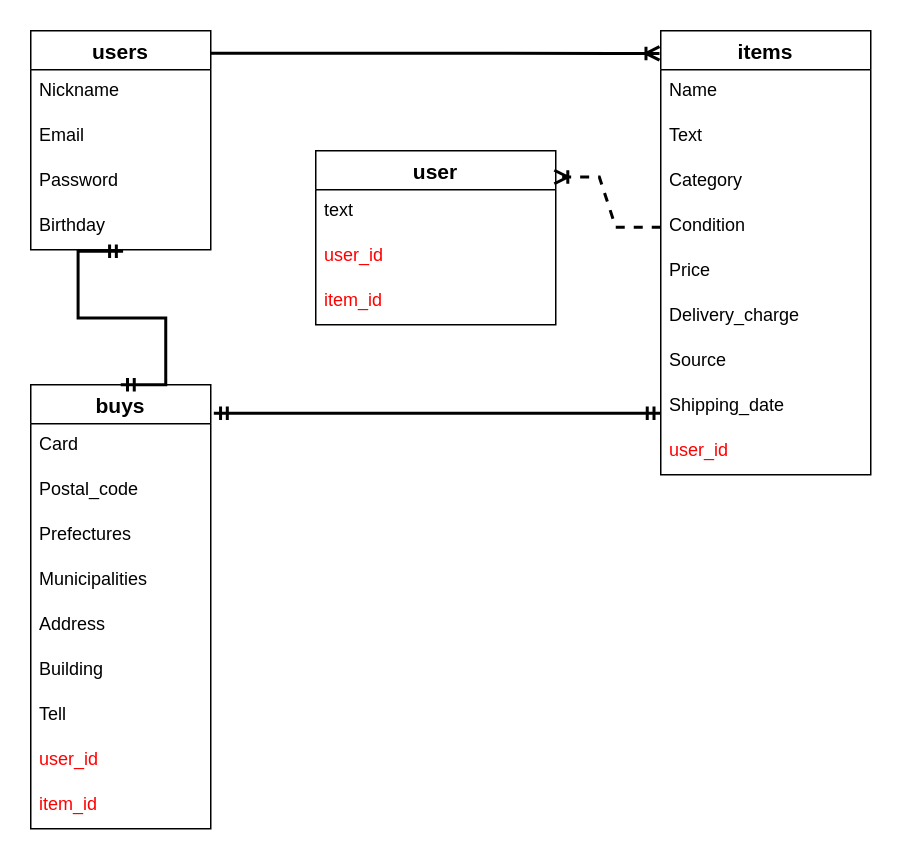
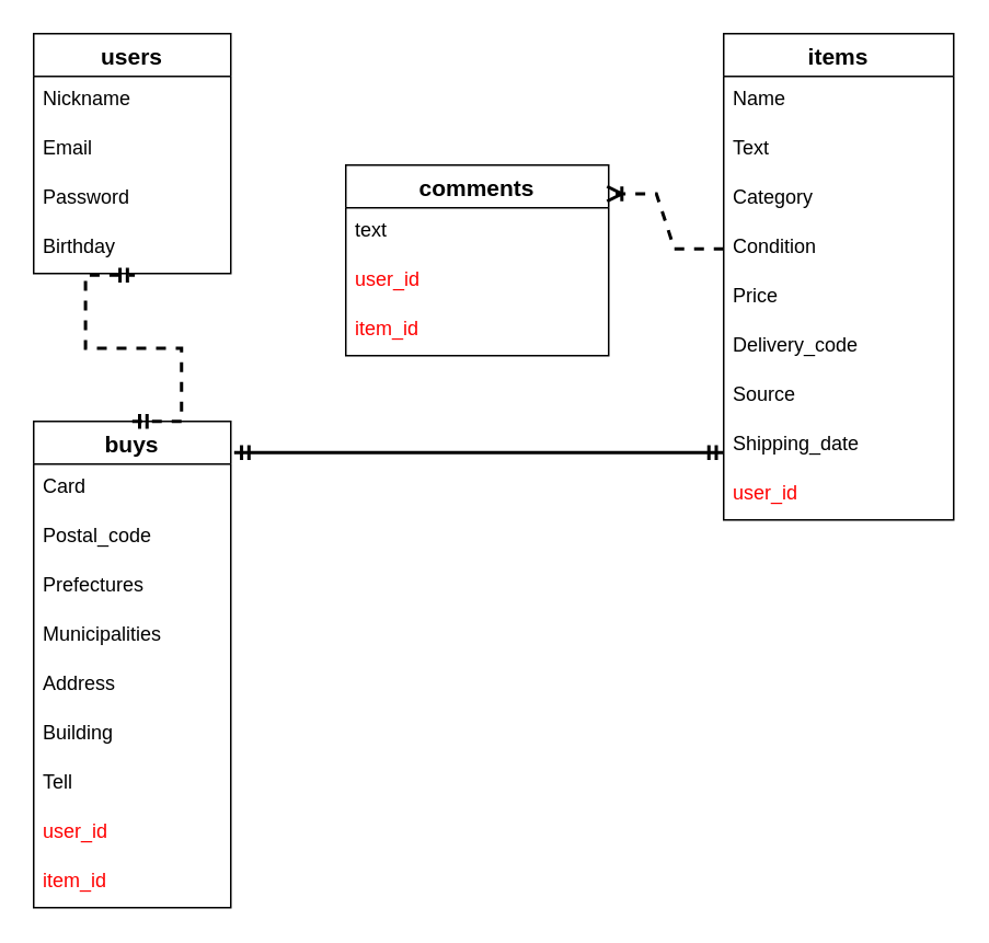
  <mxCell id="0" />
  <mxCell id="1" parent="0" />
  <mxCell id="2" value="users" style="swimlane;fontStyle=1;childLayout=stackLayout;horizontal=1;startSize=26;horizontalStack=0;resizeParent=1;resizeParentMax=0;resizeLast=0;collapsible=1;marginBottom=0;align=center;fontSize=14;verticalAlign=middle;rounded=0;" parent="1" vertex="1"><mxGeometry x="20" y="20" width="120" height="146" as="geometry" /></mxCell>
  <mxCell id="3" value="Nickname" style="text;strokeColor=none;fillColor=none;spacingLeft=4;spacingRight=4;overflow=hidden;rotatable=0;points=[[0,0.5],[1,0.5]];portConstraint=eastwest;fontSize=12;rounded=0;" parent="2" vertex="1"><mxGeometry y="26" width="120" height="30" as="geometry" /></mxCell>
  <mxCell id="4" value="Email" style="text;strokeColor=none;fillColor=none;spacingLeft=4;spacingRight=4;overflow=hidden;rotatable=0;points=[[0,0.5],[1,0.5]];portConstraint=eastwest;fontSize=12;rounded=0;" parent="2" vertex="1"><mxGeometry y="56" width="120" height="30" as="geometry" /></mxCell>
  <mxCell id="5" value="Password" style="text;strokeColor=none;fillColor=none;spacingLeft=4;spacingRight=4;overflow=hidden;rotatable=0;points=[[0,0.5],[1,0.5]];portConstraint=eastwest;fontSize=12;rounded=0;" parent="2" vertex="1"><mxGeometry y="86" width="120" height="30" as="geometry" /></mxCell>
  <mxCell id="6" value="Birthday" style="text;strokeColor=none;fillColor=none;spacingLeft=4;spacingRight=4;overflow=hidden;rotatable=0;points=[[0,0.5],[1,0.5]];portConstraint=eastwest;fontSize=12;rounded=0;" parent="2" vertex="1"><mxGeometry y="116" width="120" height="30" as="geometry" /></mxCell>
  <mxCell id="7" value="buys" style="swimlane;fontStyle=1;childLayout=stackLayout;horizontal=1;startSize=26;horizontalStack=0;resizeParent=1;resizeParentMax=0;resizeLast=0;collapsible=1;marginBottom=0;align=center;fontSize=14;rounded=0;" parent="1" vertex="1"><mxGeometry x="20" y="256" width="120" height="296" as="geometry" /></mxCell>
  <mxCell id="8" value="Card" style="text;strokeColor=none;fillColor=none;spacingLeft=4;spacingRight=4;overflow=hidden;rotatable=0;points=[[0,0.5],[1,0.5]];portConstraint=eastwest;fontSize=12;rounded=0;" parent="7" vertex="1"><mxGeometry y="26" width="120" height="30" as="geometry" /></mxCell>
  <mxCell id="9" value="Postal_code" style="text;strokeColor=none;fillColor=none;spacingLeft=4;spacingRight=4;overflow=hidden;rotatable=0;points=[[0,0.5],[1,0.5]];portConstraint=eastwest;fontSize=12;rounded=0;" parent="7" vertex="1"><mxGeometry y="56" width="120" height="30" as="geometry" /></mxCell>
  <mxCell id="10" value="Prefectures" style="text;strokeColor=none;fillColor=none;spacingLeft=4;spacingRight=4;overflow=hidden;rotatable=0;points=[[0,0.5],[1,0.5]];portConstraint=eastwest;fontSize=12;rounded=0;" parent="7" vertex="1"><mxGeometry y="86" width="120" height="30" as="geometry" /></mxCell>
  <mxCell id="11" value="Municipalities" style="text;strokeColor=none;fillColor=none;spacingLeft=4;spacingRight=4;overflow=hidden;rotatable=0;points=[[0,0.5],[1,0.5]];portConstraint=eastwest;fontSize=12;rounded=0;" parent="7" vertex="1"><mxGeometry y="116" width="120" height="30" as="geometry" /></mxCell>
  <mxCell id="12" value="Address" style="text;strokeColor=none;fillColor=none;spacingLeft=4;spacingRight=4;overflow=hidden;rotatable=0;points=[[0,0.5],[1,0.5]];portConstraint=eastwest;fontSize=12;rounded=0;" parent="7" vertex="1"><mxGeometry y="146" width="120" height="30" as="geometry" /></mxCell>
  <mxCell id="13" value="Building" style="text;strokeColor=none;fillColor=none;spacingLeft=4;spacingRight=4;overflow=hidden;rotatable=0;points=[[0,0.5],[1,0.5]];portConstraint=eastwest;fontSize=12;rounded=0;" parent="7" vertex="1"><mxGeometry y="176" width="120" height="30" as="geometry" /></mxCell>
  <mxCell id="14" value="Tell" style="text;strokeColor=none;fillColor=none;spacingLeft=4;spacingRight=4;overflow=hidden;rotatable=0;points=[[0,0.5],[1,0.5]];portConstraint=eastwest;fontSize=12;rounded=0;" parent="7" vertex="1"><mxGeometry y="206" width="120" height="30" as="geometry" /></mxCell>
  <mxCell id="15" value="user_id" style="text;strokeColor=none;fillColor=none;spacingLeft=4;spacingRight=4;overflow=hidden;rotatable=0;points=[[0,0.5],[1,0.5]];portConstraint=eastwest;fontSize=12;fontColor=#FF0000;rounded=0;" parent="7" vertex="1"><mxGeometry y="236" width="120" height="30" as="geometry" /></mxCell>
  <mxCell id="16" value="item_id" style="text;strokeColor=none;fillColor=none;spacingLeft=4;spacingRight=4;overflow=hidden;rotatable=0;points=[[0,0.5],[1,0.5]];portConstraint=eastwest;fontSize=12;fontColor=#FF0000;rounded=0;" parent="7" vertex="1"><mxGeometry y="266" width="120" height="30" as="geometry" /></mxCell>
  <mxCell id="17" value="items" style="swimlane;fontStyle=1;childLayout=stackLayout;horizontal=1;startSize=26;horizontalStack=0;resizeParent=1;resizeParentMax=0;resizeLast=0;collapsible=1;marginBottom=0;align=center;fontSize=14;rounded=0;" parent="1" vertex="1"><mxGeometry x="440" y="20" width="140" height="296" as="geometry" /></mxCell>
  <mxCell id="18" value="Name" style="text;strokeColor=none;fillColor=none;spacingLeft=4;spacingRight=4;overflow=hidden;rotatable=0;points=[[0,0.5],[1,0.5]];portConstraint=eastwest;fontSize=12;rounded=0;" parent="17" vertex="1"><mxGeometry y="26" width="140" height="30" as="geometry" /></mxCell>
  <mxCell id="19" value="Text" style="text;strokeColor=none;fillColor=none;spacingLeft=4;spacingRight=4;overflow=hidden;rotatable=0;points=[[0,0.5],[1,0.5]];portConstraint=eastwest;fontSize=12;rounded=0;" parent="17" vertex="1"><mxGeometry y="56" width="140" height="30" as="geometry" /></mxCell>
  <mxCell id="20" value="Category" style="text;strokeColor=none;fillColor=none;spacingLeft=4;spacingRight=4;overflow=hidden;rotatable=0;points=[[0,0.5],[1,0.5]];portConstraint=eastwest;fontSize=12;rounded=0;" parent="17" vertex="1"><mxGeometry y="86" width="140" height="30" as="geometry" /></mxCell>
  <mxCell id="21" value="Condition" style="text;strokeColor=none;fillColor=none;spacingLeft=4;spacingRight=4;overflow=hidden;rotatable=0;points=[[0,0.5],[1,0.5]];portConstraint=eastwest;fontSize=12;rounded=0;" parent="17" vertex="1"><mxGeometry y="116" width="140" height="30" as="geometry" /></mxCell>
  <mxCell id="22" value="Price" style="text;strokeColor=none;fillColor=none;spacingLeft=4;spacingRight=4;overflow=hidden;rotatable=0;points=[[0,0.5],[1,0.5]];portConstraint=eastwest;fontSize=12;rounded=0;" parent="17" vertex="1"><mxGeometry y="146" width="140" height="30" as="geometry" /></mxCell>
- <mxCell id="23" value="Delivery_charge" style="text;strokeColor=none;fillColor=none;spacingLeft=4;spacingRight=4;overflow=hidden;rotatable=0;points=[[0,0.5],[1,0.5]];portConstraint=eastwest;fontSize=12;rounded=0;" parent="17" vertex="1"><mxGeometry y="176" width="140" height="30" as="geometry" /></mxCell>
+ <mxCell id="23" value="Delivery_code" style="text;strokeColor=none;fillColor=none;spacingLeft=4;spacingRight=4;overflow=hidden;rotatable=0;points=[[0,0.5],[1,0.5]];portConstraint=eastwest;fontSize=12;rounded=0;" parent="17" vertex="1"><mxGeometry y="176" width="140" height="30" as="geometry" /></mxCell>
  <mxCell id="24" value="Source" style="text;strokeColor=none;fillColor=none;spacingLeft=4;spacingRight=4;overflow=hidden;rotatable=0;points=[[0,0.5],[1,0.5]];portConstraint=eastwest;fontSize=12;rounded=0;" parent="17" vertex="1"><mxGeometry y="206" width="140" height="30" as="geometry" /></mxCell>
  <mxCell id="25" value="Shipping_date" style="text;strokeColor=none;fillColor=none;spacingLeft=4;spacingRight=4;overflow=hidden;rotatable=0;points=[[0,0.5],[1,0.5]];portConstraint=eastwest;fontSize=12;rounded=0;" parent="17" vertex="1"><mxGeometry y="236" width="140" height="30" as="geometry" /></mxCell>
  <mxCell id="26" value="user_id" style="text;strokeColor=none;fillColor=none;spacingLeft=4;spacingRight=4;overflow=hidden;rotatable=0;points=[[0,0.5],[1,0.5]];portConstraint=eastwest;fontSize=12;fontStyle=0;fontColor=#FF0000;rounded=0;" parent="17" vertex="1"><mxGeometry y="266" width="140" height="30" as="geometry" /></mxCell>
- <mxCell id="27" value="user" style="swimlane;fontStyle=1;childLayout=stackLayout;horizontal=1;startSize=26;horizontalStack=0;resizeParent=1;resizeParentMax=0;resizeLast=0;collapsible=1;marginBottom=0;align=center;fontSize=14;rounded=0;" parent="1" vertex="1"><mxGeometry x="210" y="100" width="160" height="116" as="geometry" /></mxCell>
+ <mxCell id="27" value="comments" style="swimlane;fontStyle=1;childLayout=stackLayout;horizontal=1;startSize=26;horizontalStack=0;resizeParent=1;resizeParentMax=0;resizeLast=0;collapsible=1;marginBottom=0;align=center;fontSize=14;rounded=0;" parent="1" vertex="1"><mxGeometry x="210" y="100" width="160" height="116" as="geometry" /></mxCell>
  <mxCell id="28" value="text" style="text;strokeColor=none;fillColor=none;spacingLeft=4;spacingRight=4;overflow=hidden;rotatable=0;points=[[0,0.5],[1,0.5]];portConstraint=eastwest;fontSize=12;rounded=0;" parent="27" vertex="1"><mxGeometry y="26" width="160" height="30" as="geometry" /></mxCell>
  <mxCell id="29" value="user_id" style="text;strokeColor=none;fillColor=none;spacingLeft=4;spacingRight=4;overflow=hidden;rotatable=0;points=[[0,0.5],[1,0.5]];portConstraint=eastwest;fontSize=12;fontColor=#FF0000;rounded=0;" parent="27" vertex="1"><mxGeometry y="56" width="160" height="30" as="geometry" /></mxCell>
  <mxCell id="30" value="item_id" style="text;strokeColor=none;fillColor=none;spacingLeft=4;spacingRight=4;overflow=hidden;rotatable=0;points=[[0,0.5],[1,0.5]];portConstraint=eastwest;fontSize=12;fontColor=#FF0000;rounded=0;" parent="27" vertex="1"><mxGeometry y="86" width="160" height="30" as="geometry" /></mxCell>
- <mxCell id="31" value="" style="edgeStyle=entityRelationEdgeStyle;fontSize=12;html=1;endArrow=ERoneToMany;entryX=-0.006;entryY=0.051;entryDx=0;entryDy=0;strokeWidth=2;exitX=1;exitY=0.103;exitDx=0;exitDy=0;exitPerimeter=0;entryPerimeter=0;rounded=0;" parent="1" source="2" target="17" edge="1"><mxGeometry width="100" height="100" relative="1" as="geometry"><mxPoint x="180" y="36" as="sourcePoint" /><mxPoint x="330" y="160" as="targetPoint" /></mxGeometry></mxCell>
- <mxCell id="32" value="" style="edgeStyle=entityRelationEdgeStyle;fontSize=12;html=1;endArrow=ERmandOne;startArrow=ERmandOne;fontColor=#FF0000;strokeWidth=2;entryX=0.513;entryY=1.033;entryDx=0;entryDy=0;entryPerimeter=0;exitX=0.5;exitY=0;exitDx=0;exitDy=0;rounded=0;" parent="1" source="7" target="6" edge="1"><mxGeometry width="100" height="100" relative="1" as="geometry"><mxPoint x="260" y="260" as="sourcePoint" /><mxPoint x="360" y="160" as="targetPoint" /></mxGeometry></mxCell>
+ <mxCell id="32" value="" style="edgeStyle=entityRelationEdgeStyle;fontSize=12;html=1;endArrow=ERmandOne;startArrow=ERmandOne;fontColor=#FF0000;strokeWidth=2;entryX=0.513;entryY=1.033;entryDx=0;entryDy=0;entryPerimeter=0;exitX=0.5;exitY=0;exitDx=0;exitDy=0;rounded=0;dashed=1;" parent="1" source="7" target="6" edge="1"><mxGeometry width="100" height="100" relative="1" as="geometry"><mxPoint x="260" y="260" as="sourcePoint" /><mxPoint x="360" y="160" as="targetPoint" /></mxGeometry></mxCell>
  <mxCell id="33" value="" style="edgeStyle=entityRelationEdgeStyle;fontSize=12;html=1;endArrow=ERoneToMany;fontColor=#FF0000;strokeWidth=2;entryX=0.994;entryY=0.151;entryDx=0;entryDy=0;exitX=0;exitY=0.5;exitDx=0;exitDy=0;entryPerimeter=0;rounded=0;dashed=1;" parent="1" source="21" target="27" edge="1"><mxGeometry width="100" height="100" relative="1" as="geometry"><mxPoint x="460" y="320" as="sourcePoint" /><mxPoint x="360" y="160" as="targetPoint" /></mxGeometry></mxCell>
  <mxCell id="34" value="" style="edgeStyle=entityRelationEdgeStyle;fontSize=12;html=1;endArrow=ERmandOne;startArrow=ERmandOne;fontColor=#FF0000;strokeWidth=2;exitX=1.017;exitY=0.064;exitDx=0;exitDy=0;exitPerimeter=0;rounded=0;" parent="1" source="7" edge="1"><mxGeometry width="100" height="100" relative="1" as="geometry"><mxPoint x="180" y="270" as="sourcePoint" /><mxPoint x="440" y="275" as="targetPoint" /></mxGeometry></mxCell>
